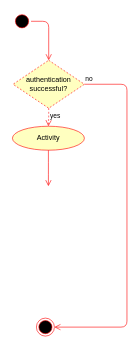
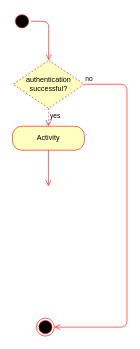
  <mxCell id="0" />
  <mxCell id="1" parent="0" />
  <mxCell id="2" value="" style="ellipse;html=1;shape=startState;fillColor=#000000;strokeColor=#ff0000;" vertex="1" parent="1"><mxGeometry x="21" y="20" width="30" height="30" as="geometry" /></mxCell>
  <mxCell id="3" value="" style="edgeStyle=orthogonalEdgeStyle;html=1;verticalAlign=bottom;endArrow=open;endSize=8;strokeColor=#ff0000;entryX=0.5;entryY=0;entryDx=0;entryDy=0;" edge="1" source="2" parent="1" target="5"><mxGeometry relative="1" as="geometry"><mxPoint x="75" y="110" as="targetPoint" /><Array as="points"><mxPoint x="81" y="35" /><mxPoint x="81" y="100" /></Array></mxGeometry></mxCell>
  <mxCell id="4" value="" style="ellipse;html=1;shape=endState;fillColor=#000000;strokeColor=#ff0000;" vertex="1" parent="1"><mxGeometry x="60" y="530" width="30" height="30" as="geometry" /></mxCell>
  <mxCell id="5" value="authentication successful?" style="rhombus;whiteSpace=wrap;html=1;fillColor=#ffffc0;strokeColor=#ff0000;dashed=1;" vertex="1" parent="1"><mxGeometry x="21" y="100" width="119" height="80" as="geometry" /></mxCell>
  <mxCell id="6" value="no" style="edgeStyle=orthogonalEdgeStyle;html=1;align=left;verticalAlign=bottom;endArrow=open;endSize=8;strokeColor=#ff0000;entryX=1;entryY=0.5;entryDx=0;entryDy=0;" edge="1" source="5" parent="1" target="4"><mxGeometry x="-1" relative="1" as="geometry"><mxPoint x="221" y="140" as="targetPoint" /><Array as="points"><mxPoint x="211" y="140" /><mxPoint x="211" y="545" /></Array></mxGeometry></mxCell>
  <mxCell id="7" value="yes" style="edgeStyle=orthogonalEdgeStyle;html=1;align=left;verticalAlign=top;endArrow=open;endSize=8;strokeColor=#ff0000;entryX=0.5;entryY=0;entryDx=0;entryDy=0;dashed=1;" edge="1" source="5" parent="1" target="8"><mxGeometry x="-1" relative="1" as="geometry"><mxPoint x="71" y="210" as="targetPoint" /></mxGeometry></mxCell>
- <mxCell id="8" value="Activity" style="ellipse;whiteSpace=wrap;html=1;arcSize=40;fontColor=#000000;fillColor=#ffffc0;strokeColor=#ff0000;" vertex="1" parent="1"><mxGeometry x="20" y="210" width="120" height="40" as="geometry" /></mxCell>
+ <mxCell id="8" value="Activity" style="rounded=1;whiteSpace=wrap;html=1;arcSize=40;fontColor=#000000;fillColor=#ffffc0;strokeColor=#ff0000;" vertex="1" parent="1"><mxGeometry x="20" y="210" width="120" height="40" as="geometry" /></mxCell>
  <mxCell id="9" value="" style="edgeStyle=orthogonalEdgeStyle;html=1;verticalAlign=bottom;endArrow=open;endSize=8;strokeColor=#ff0000;" edge="1" source="8" parent="1"><mxGeometry relative="1" as="geometry"><mxPoint x="80" y="310" as="targetPoint" /></mxGeometry></mxCell>
